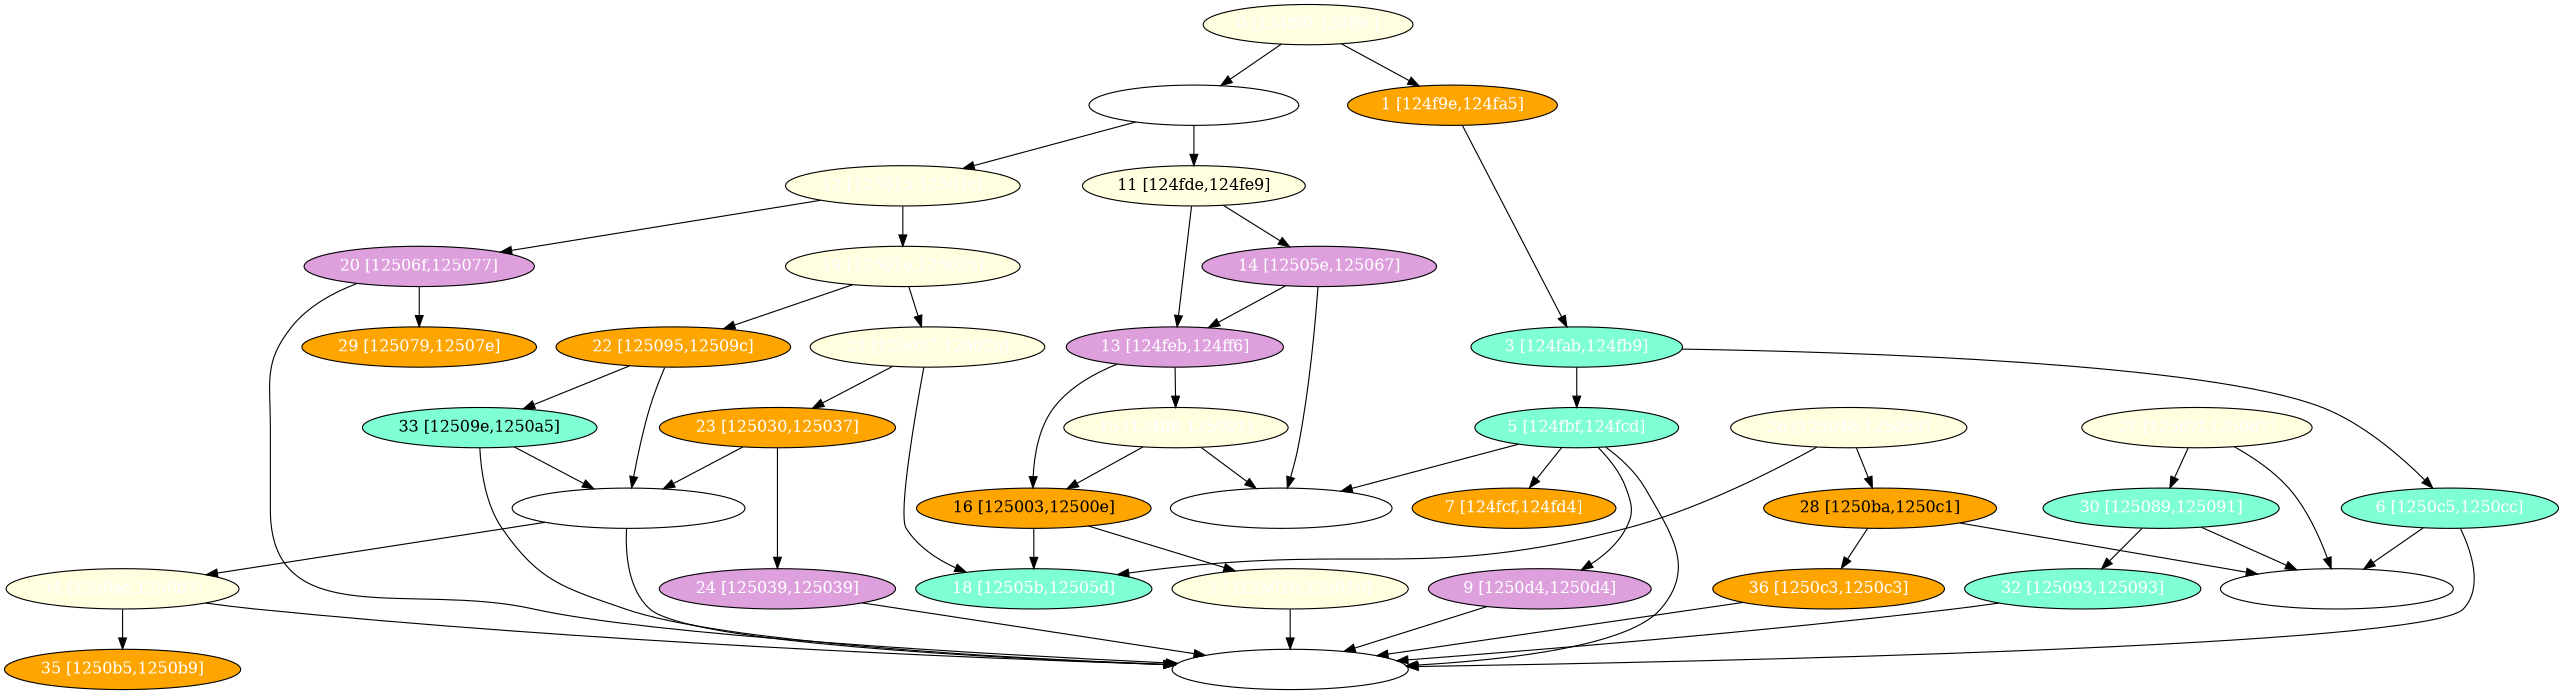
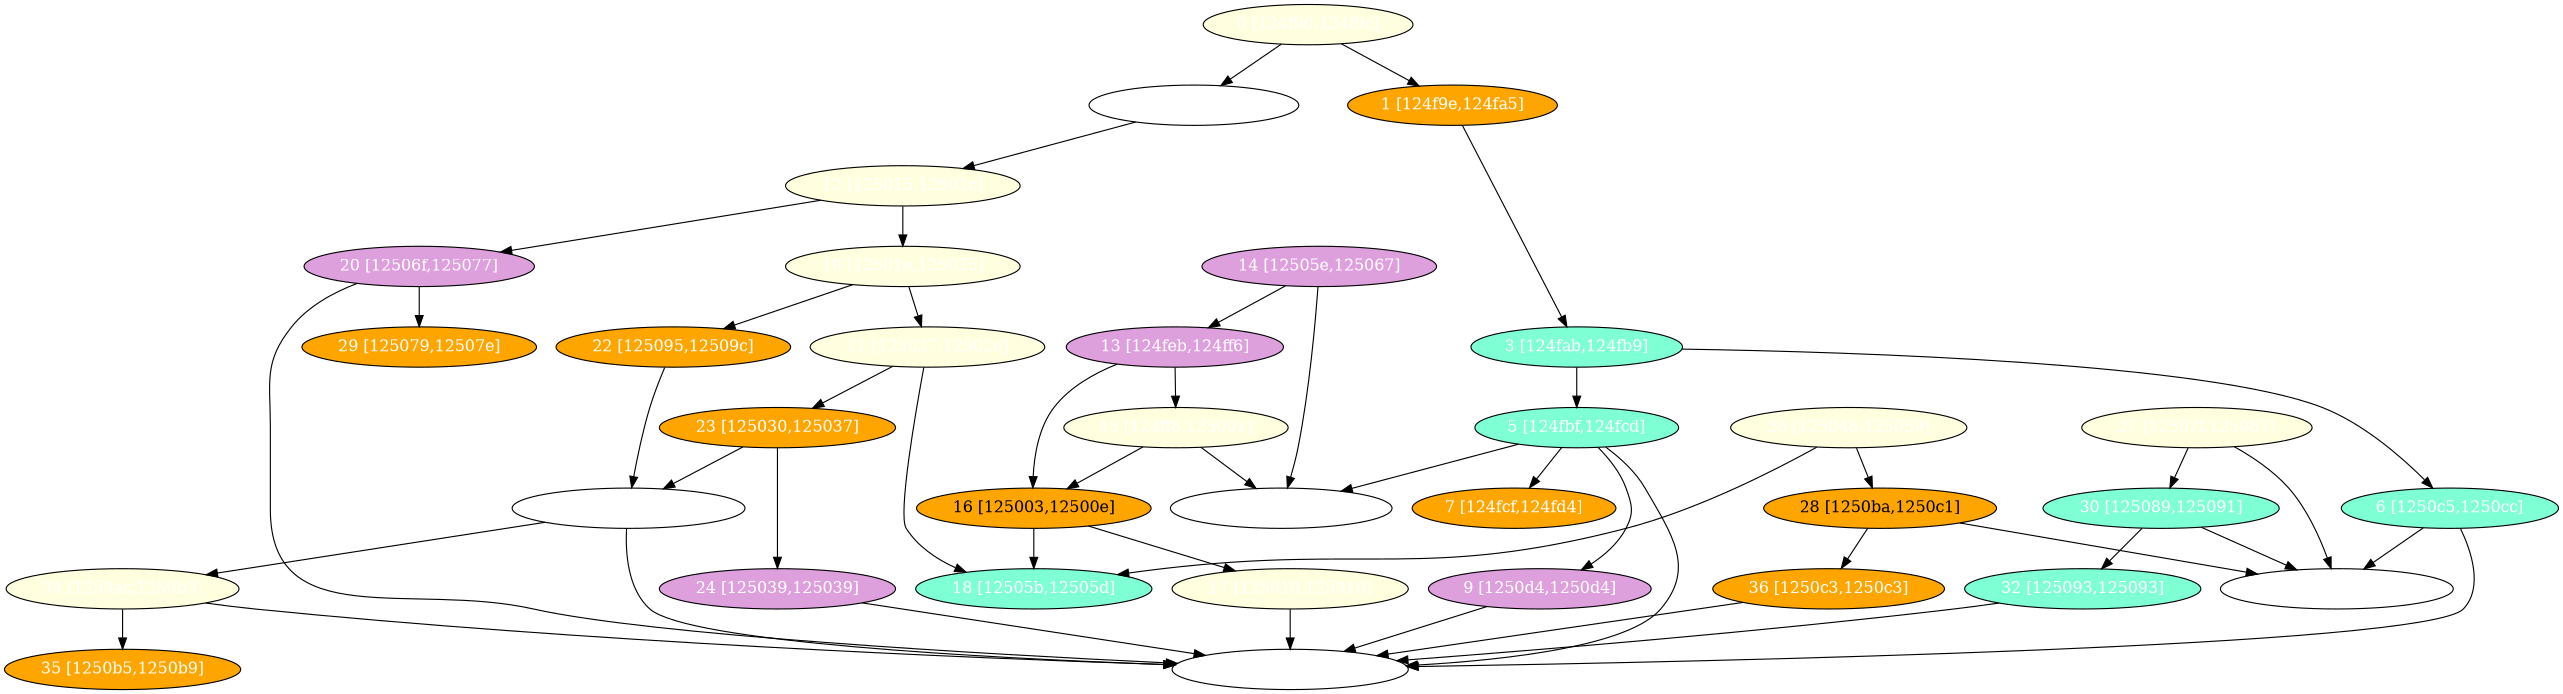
  digraph {
    node [fillcolor=lightyellow fontcolor="#ffffff" shape=oval style=filled]
    n1 [label="0 [124f90,124f9c]"]
    n2 [fillcolor=orange label="1 [124f9e,124fa5]"]
    n3 [fillcolor=white label="2 [124fd5,124fdc]"]
    n4 [fillcolor=aquamarine label="3 [124fab,124fb9]"]
-   n5 [fontcolor="#000000" label="11 [124fde,124fe9]"]
    n6 [label="12 [125015,12501c]"]
    n7 [fillcolor=aquamarine label="5 [124fbf,124fcd]"]
    n8 [fillcolor=aquamarine label="6 [1250c5,1250cc]"]
    n9 [fillcolor=plum label="13 [124feb,124ff6]"]
    n10 [fillcolor=plum label="14 [12505e,125067]"]
    n11 [label="19 [12501e,125025]"]
    n12 [fillcolor=plum label="20 [12506f,125077]"]
    n13 [fillcolor=orange label="7 [124fcf,124fd4]"]
    n14 [fillcolor=white label="8 [125069,12506e]"]
    n15 [fillcolor=plum label="9 [1250d4,1250d4]"]
    n16 [fillcolor=white label="10 [1250d9,1250d9]"]
    n17 [fillcolor=white label="31 [1250ce,1250d3]"]
    n18 [label="26 [125048,125059]"]
    n19 [fillcolor=aquamarine label="18 [12505b,12505d]"]
    n20 [fillcolor=orange fontcolor="#000000" label="28 [1250ba,1250c1]"]
    n21 [label="27 [12507f,125087]"]
    n22 [fillcolor=aquamarine label="30 [125089,125091]"]
    n23 [label="15 [124ff8,125001]"]
    n24 [fillcolor=orange fontcolor="#000000" label="16 [125003,12500e]"]
    n25 [label="21 [125027,12502e]"]
    n26 [fillcolor=orange label="22 [125095,12509c]"]
    n27 [fillcolor=orange label="29 [125079,12507e]"]
    n28 [label="17 [125010,125010]"]
    n29 [fillcolor=orange label="23 [125030,125037]"]
    n30 [fillcolor=white label="25 [1250a7,1250aa]"]
-   n31 [fillcolor=aquamarine fontcolor="#000000" label="33 [12509e,1250a5]"]
    n32 [fillcolor=plum label="24 [125039,125039]"]
    n33 [label="34 [1250ac,1250b3]"]
    n34 [fillcolor=orange label="35 [1250b5,1250b9]"]
    n35 [fillcolor=orange label="36 [1250c3,1250c3]"]
    n36 [fillcolor=aquamarine label="32 [125093,125093]"]
    n1 -> n2
    n1 -> n3
    n2 -> n4
-   n3 -> n5
    n3 -> n6
    n4 -> n7
    n4 -> n8
-   n5 -> n9
-   n5 -> n10
    n6 -> n11
    n6 -> n12
    n7 -> n13
    n7 -> n14
    n7 -> n15
    n7 -> n16
    n8 -> n16
    n8 -> n17
    n9 -> n23
    n9 -> n24
    n10 -> n9
    n10 -> n14
    n11 -> n25
    n11 -> n26
    n12 -> n16
    n12 -> n27
    n15 -> n16
    n18 -> n19
    n18 -> n20
    n20 -> n17
    n20 -> n35
    n21 -> n17
    n21 -> n22
    n22 -> n17
    n22 -> n36
    n23 -> n14
    n23 -> n24
    n24 -> n19
    n24 -> n28
    n25 -> n19
    n25 -> n29
    n26 -> n30
-   n26 -> n31
    n28 -> n16
    n29 -> n30
    n29 -> n32
    n30 -> n16
    n30 -> n33
-   n31 -> n16
-   n31 -> n30
    n32 -> n16
    n33 -> n16
    n33 -> n34
    n35 -> n16
    n36 -> n16
  }
